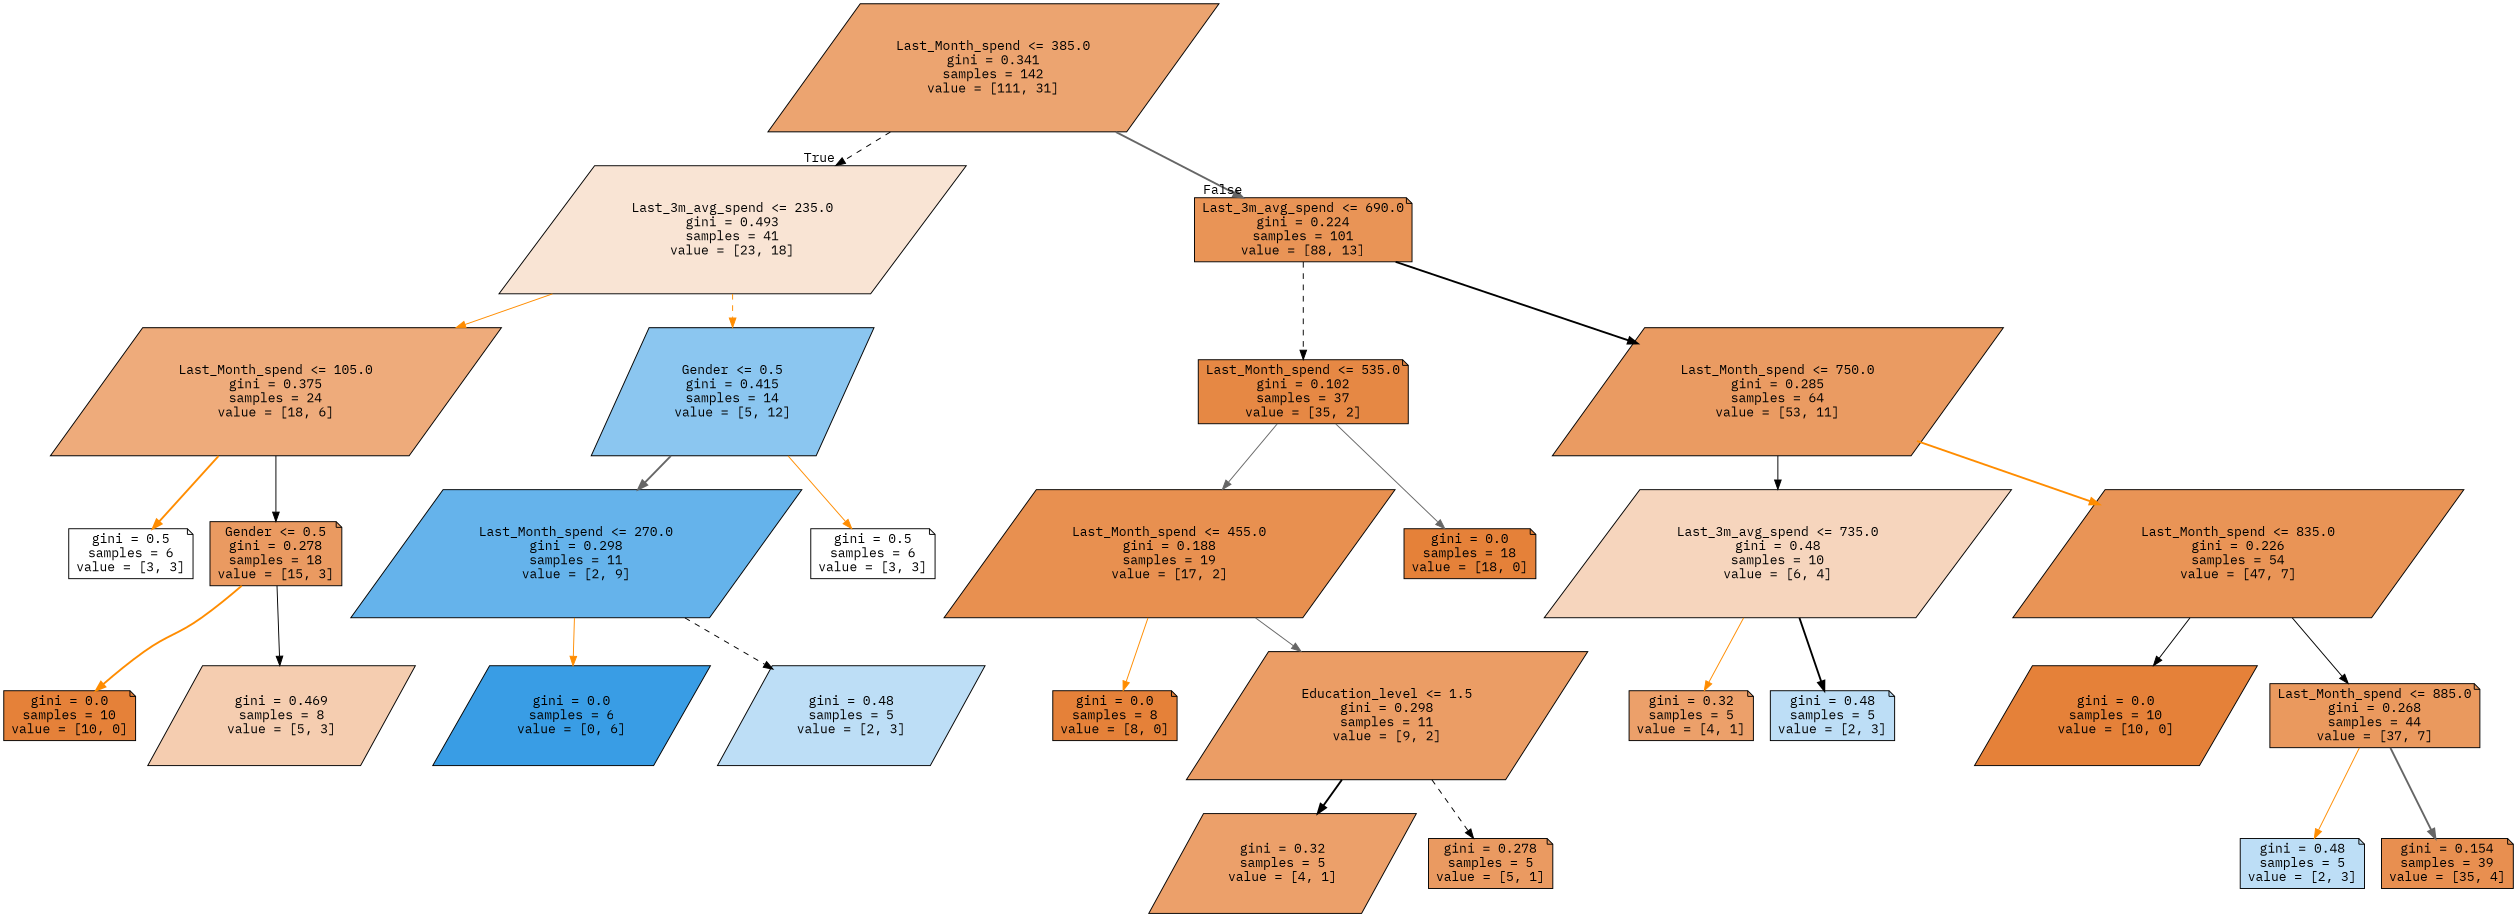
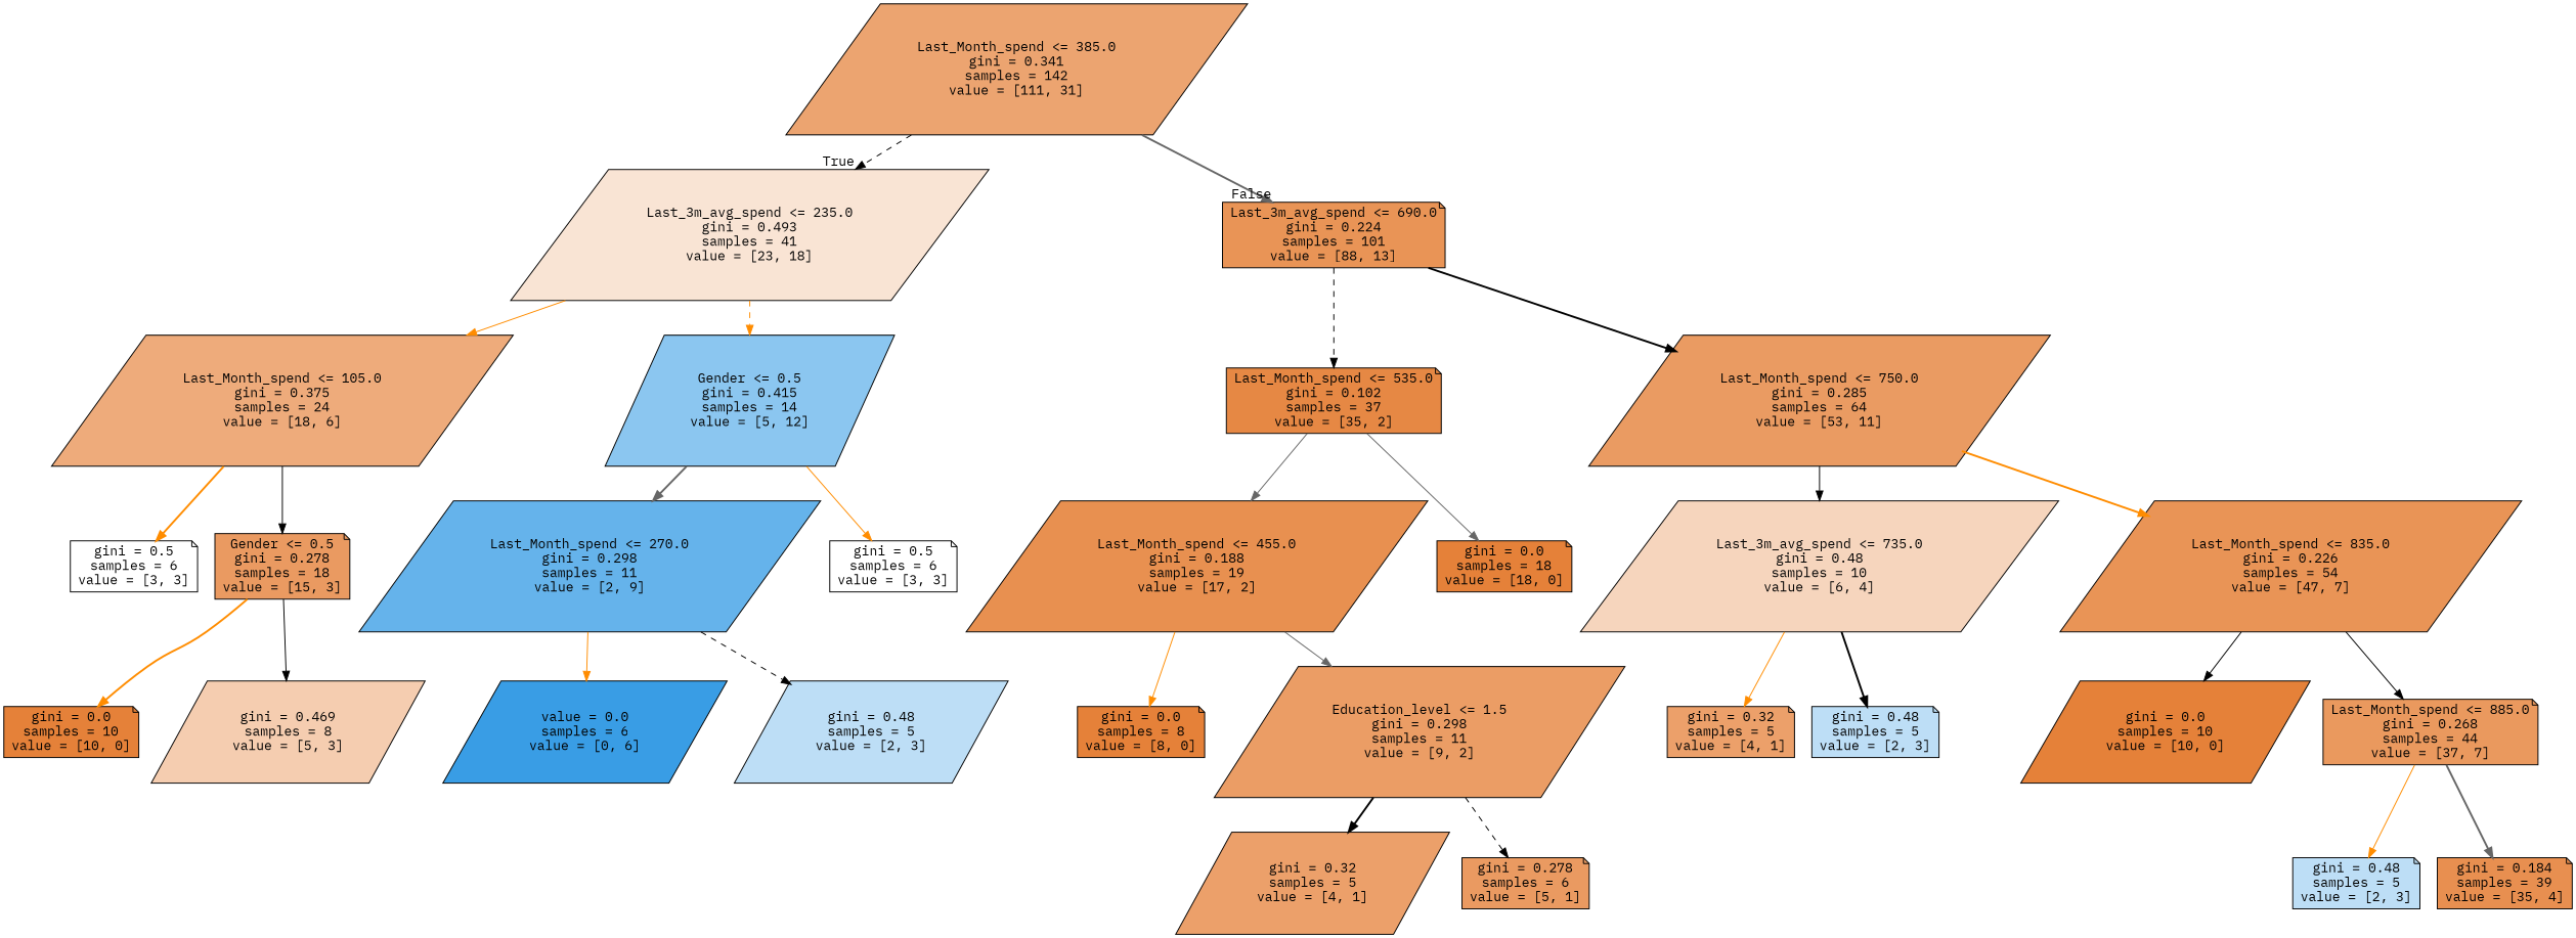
  digraph {
    fontname="IBM Plex Mono"
    node [color=black fillcolor="#e58139" fontname="IBM Plex Mono" shape=parallelogram style=filled]
    edge [color=black fontname="IBM Plex Mono" style=solid]
    n1 [fillcolor="#eca470" label="Last_Month_spend <= 385.0\ngini = 0.341\nsamples = 142\nvalue = [111, 31]"]
    n2 [fillcolor="#f9e4d4" label="Last_3m_avg_spend <= 235.0\ngini = 0.493\nsamples = 41\nvalue = [23, 18]"]
    n3 [fillcolor="#e99456" label="Last_3m_avg_spend <= 690.0\ngini = 0.224\nsamples = 101\nvalue = [88, 13]" shape=note]
    n4 [fillcolor="#eeab7b" label="Last_Month_spend <= 105.0\ngini = 0.375\nsamples = 24\nvalue = [18, 6]"]
    n5 [fillcolor="#8bc6f0" label="Gender <= 0.5\ngini = 0.415\nsamples = 14\nvalue = [5, 12]"]
    n6 [fillcolor="#e68844" label="Last_Month_spend <= 535.0\ngini = 0.102\nsamples = 37\nvalue = [35, 2]" shape=note]
    n7 [fillcolor="#ea9b62" label="Last_Month_spend <= 750.0\ngini = 0.285\nsamples = 64\nvalue = [53, 11]"]
    n8 [fillcolor="#ffffff" label="gini = 0.5\nsamples = 6\nvalue = [3, 3]" shape=note]
    n9 [fillcolor="#ea9a61" label="Gender <= 0.5\ngini = 0.278\nsamples = 18\nvalue = [15, 3]" shape=note]
    n10 [fillcolor="#65b3eb" label="Last_Month_spend <= 270.0\ngini = 0.298\nsamples = 11\nvalue = [2, 9]"]
    n11 [fillcolor="#ffffff" label="gini = 0.5\nsamples = 6\nvalue = [3, 3]" shape=note]
    n12 [label="gini = 0.0\nsamples = 10\nvalue = [10, 0]" shape=note]
    n13 [fillcolor="#f5cdb0" label="gini = 0.469\nsamples = 8\nvalue = [5, 3]"]
-   n14 [fillcolor="#399de5" label="gini = 0.0\nsamples = 6\nvalue = [0, 6]"]
+   n14 [fillcolor="#399de5" label="value = 0.0\nsamples = 6\nvalue = [0, 6]"]
    n15 [fillcolor="#bddef6" label="gini = 0.48\nsamples = 5\nvalue = [2, 3]"]
    n16 [fillcolor="#e89050" label="Last_Month_spend <= 455.0\ngini = 0.188\nsamples = 19\nvalue = [17, 2]"]
    n17 [label="gini = 0.0\nsamples = 18\nvalue = [18, 0]" shape=note]
    n18 [fillcolor="#f6d5bd" label="Last_3m_avg_spend <= 735.0\ngini = 0.48\nsamples = 10\nvalue = [6, 4]"]
    n19 [fillcolor="#e99456" label="Last_Month_spend <= 835.0\ngini = 0.226\nsamples = 54\nvalue = [47, 7]"]
    n20 [label="gini = 0.0\nsamples = 8\nvalue = [8, 0]" shape=note]
    n21 [fillcolor="#eb9d65" label="Education_level <= 1.5\ngini = 0.298\nsamples = 11\nvalue = [9, 2]"]
    n22 [fillcolor="#eca06a" label="gini = 0.32\nsamples = 5\nvalue = [4, 1]"]
-   n23 [fillcolor="#ea9a61" label="gini = 0.278\nsamples = 5\nvalue = [5, 1]" shape=note]
+   n23 [fillcolor="#ea9a61" label="gini = 0.278\nsamples = 6\nvalue = [5, 1]" shape=note]
    n24 [fillcolor="#eca06a" label="gini = 0.32\nsamples = 5\nvalue = [4, 1]" shape=note]
    n25 [fillcolor="#bddef6" label="gini = 0.48\nsamples = 5\nvalue = [2, 3]" shape=note]
    n26 [label="gini = 0.0\nsamples = 10\nvalue = [10, 0]"]
    n27 [fillcolor="#ea995e" label="Last_Month_spend <= 885.0\ngini = 0.268\nsamples = 44\nvalue = [37, 7]" shape=note]
    n28 [fillcolor="#bddef6" label="gini = 0.48\nsamples = 5\nvalue = [2, 3]" shape=note]
-   n29 [fillcolor="#e88f50" label="gini = 0.154\nsamples = 39\nvalue = [35, 4]" shape=note]
+   n29 [fillcolor="#e88f50" label="gini = 0.184\nsamples = 39\nvalue = [35, 4]" shape=note]
    n1 -> n2 [headlabel=True labelangle=45 labeldistance=2.5 style=dashed]
    n1 -> n3 [color=gray40 headlabel=False labelangle=-45 labeldistance=2.5 style=bold]
    n2 -> n4 [color=darkorange]
    n2 -> n5 [color=darkorange style=dashed]
    n3 -> n6 [style=dashed]
    n3 -> n7 [style=bold]
    n4 -> n8 [color=darkorange style=bold]
    n4 -> n9
    n5 -> n10 [color=gray40 style=bold]
    n5 -> n11 [color=darkorange]
    n6 -> n16 [color=gray40]
    n6 -> n17 [color=gray40]
    n7 -> n18
    n7 -> n19 [color=darkorange style=bold]
    n9 -> n12 [color=darkorange style=bold]
    n9 -> n13
    n10 -> n14 [color=darkorange]
    n10 -> n15 [style=dashed]
    n16 -> n20 [color=darkorange]
    n16 -> n21 [color=gray40]
    n18 -> n24 [color=darkorange]
    n18 -> n25 [style=bold]
    n19 -> n26
    n19 -> n27
    n21 -> n22 [style=bold]
    n21 -> n23 [style=dashed]
    n27 -> n28 [color=darkorange]
    n27 -> n29 [color=gray40 style=bold]
  }
